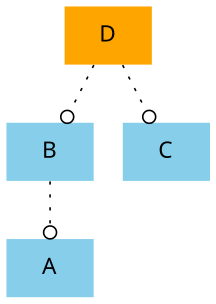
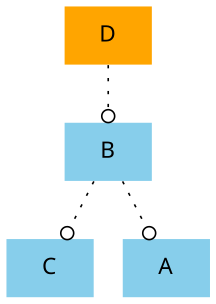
  digraph {
    node [fillcolor=skyblue fontname=verdana shape=plaintext style=filled]
    edge [arrowhead=odot style=dotted]
    B
    D [fillcolor=orange]
    C
    A
    B -> A
    D -> B
-   D -> C
+   B -> C
  }
